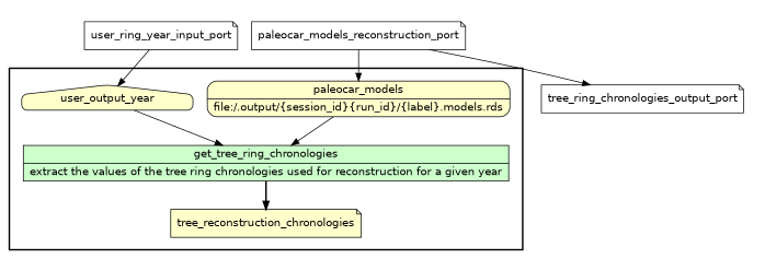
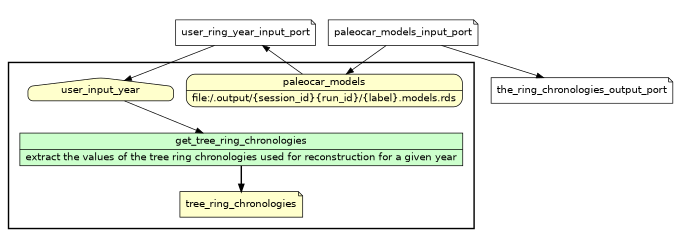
  digraph {
    fontname=Helvetica
    fontsize=18
    labelloc=t
    rankdir=TB
    node [fillcolor="#FFFFCC" fontname=Helvetica peripheries=1 shape=note style="rounded,filled"]
    edge [style=solid]
    n1 [fillcolor="#CCFFCC" label="{<f0> get_tree_ring_chronologies |<f1> extract the values of the tree ring chronologies used for reconstruction for a given year}" rankdir=LR shape=record style=filled]
-   tree_ring_chronologies [label=tree_reconstruction_chronologies]
+   tree_ring_chronologies
    n3 [label="{<f0> paleocar_models |<f1> file\:/.output/\{session_id\}\{run_id\}/\{label\}.models.rds}" rankdir=LR shape=record]
-   user_input_year [shape=house label=user_output_year]
-   paleocar_models_input_port [fillcolor="#FFFFFF" width=0.2 label=paleocar_models_reconstruction_port]
+   user_input_year [shape=house]
+   paleocar_models_input_port [fillcolor="#FFFFFF" width=0.2]
    n6 [fillcolor="#FFFFFF" label=user_ring_year_input_port width=0.2]
-   tree_ring_chronologies_output_port [fillcolor="#FFFFFF" width=0.2]
+   tree_ring_chronologies_output_port [fillcolor="#FFFFFF" width=0.2 label=the_ring_chronologies_output_port]
    subgraph cluster_1 {
      color=black
      penwidth=2
      subgraph cluster_2 {
        color=black
        penwidth=0
        n1
        tree_ring_chronologies
        n3
        user_input_year
      }
    }
    subgraph cluster_3 {
      penwidth=0
      subgraph cluster_4 {
        penwidth=0
        paleocar_models_input_port
        n6
      }
    }
    subgraph cluster_5 {
      penwidth=0
      subgraph cluster_6 {
        penwidth=0
        tree_ring_chronologies_output_port
      }
    }
    n1 -> tree_ring_chronologies [style=bold]
-   n3 -> n1
+   n3 -> n6
    user_input_year -> n1
    paleocar_models_input_port -> n3
    paleocar_models_input_port -> tree_ring_chronologies_output_port
    n6 -> user_input_year
  }
